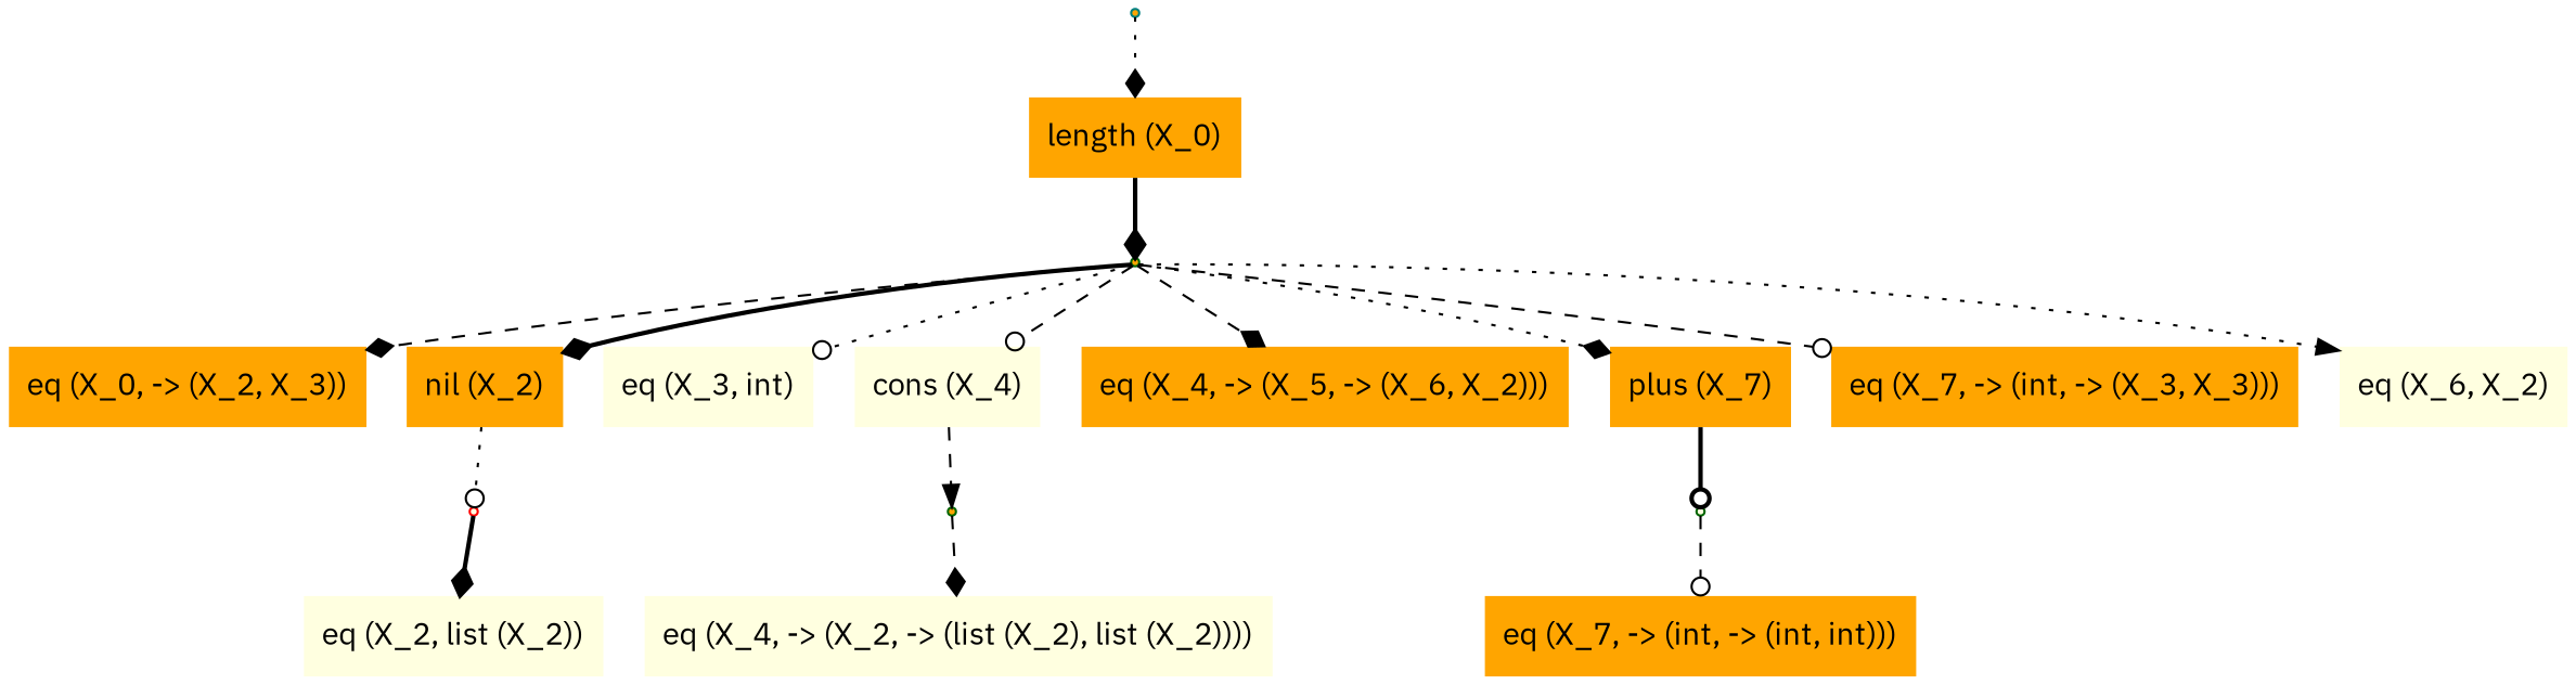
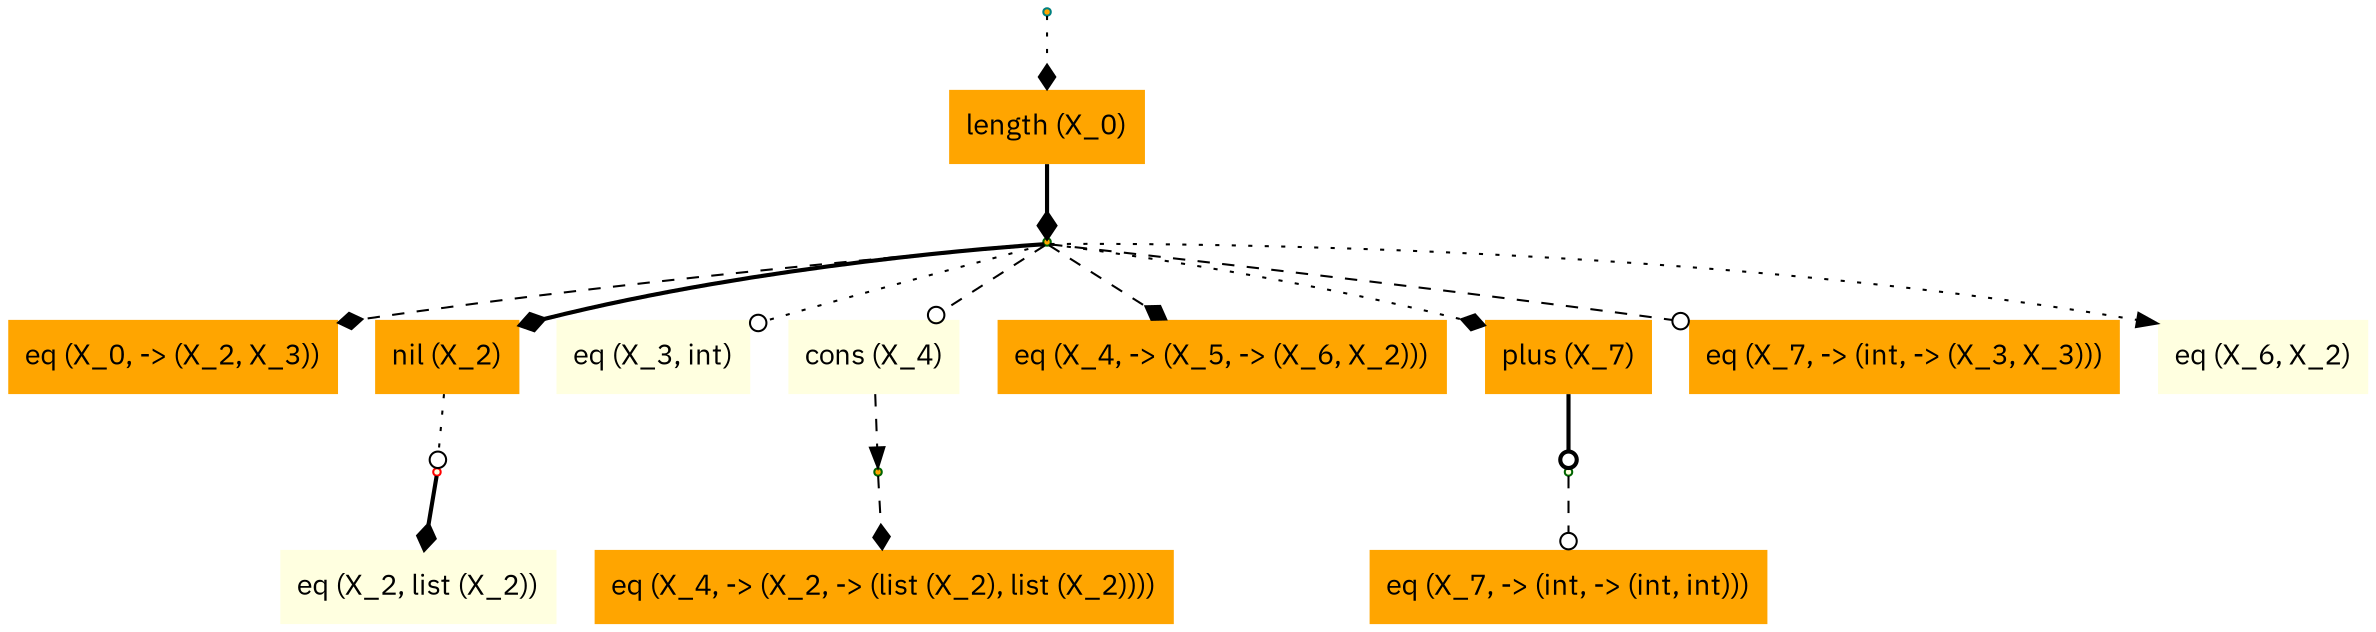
  digraph {
    fontname="IBM Plex Sans"
    node [color=teal fillcolor=orange fontname="IBM Plex Sans" shape=none style=filled]
    edge [arrowhead=diamond fontname="IBM Plex Sans" style=dashed]
    0 [shape=point]
    n2 [color=red label="length (X_0)"]
    2 [color=darkgreen shape=point]
    n4 [color=gray40 label="eq (X_0, -> (X_2, X_3))"]
    n5 [label="nil (X_2)"]
    n6 [color=red fillcolor=lightyellow label="eq (X_3, int)"]
    n7 [fillcolor=lightyellow label="cons (X_4)"]
    n8 [color=darkgreen label="eq (X_4, -> (X_5, -> (X_6, X_2)))"]
    n9 [label="plus (X_7)"]
    n10 [color=red label="eq (X_7, -> (int, -> (X_3, X_3)))"]
    n11 [color=darkgreen fillcolor=lightyellow label="eq (X_6, X_2)"]
    5 [color=red fillcolor=lightyellow shape=point]
    9 [color=darkgreen shape=point]
    13 [color=darkgreen fillcolor=lightyellow shape=point]
    n15 [color=gray40 fillcolor=lightyellow label="eq (X_2, list (X_2))"]
-   n16 [fillcolor=lightyellow label="eq (X_4, -> (X_2, -> (list (X_2), list (X_2))))"]
+   n16 [label="eq (X_4, -> (X_2, -> (list (X_2), list (X_2))))"]
    n17 [color=red label="eq (X_7, -> (int, -> (int, int)))"]
    0 -> n2 [style=dotted]
    n2 -> 2 [style=bold]
    2 -> n4
    2 -> n5 [style=bold]
    2 -> n6 [arrowhead=odot style=dotted]
    2 -> n7 [arrowhead=odot]
    2 -> n8
    2 -> n9 [style=dotted]
    2 -> n10 [arrowhead=odot]
    2 -> n11 [arrowhead=normal style=dotted]
    n5 -> 5 [arrowhead=odot style=dotted]
    n7 -> 9 [arrowhead=normal]
    n9 -> 13 [arrowhead=odot style=bold]
    5 -> n15 [style=bold]
    9 -> n16
    13 -> n17 [arrowhead=odot]
  }
